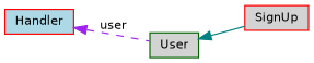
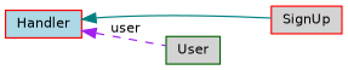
  digraph {
    rankdir=LR
    node [color=red fillcolor=lightgrey fontname=Helvetica fontsize=10 shape=record style=filled]
    edge [dir=back fontname=Helvetica fontsize=10 labelfontname=Helvetica labelfontsize=10]
    n1 [fontcolor=black height=0.2 label=SignUp width=0.4]
    n2 [fillcolor=lightblue height=0.2 label=Handler width=0.4]
    n3 [color=darkgreen height=0.2 label=User width=0.4]
-   n3 -> n1 [color=teal style=solid]
+   n2 -> n1 [color=teal style=solid]
    n2 -> n3 [color=purple label=" user" style=dashed]
  }
